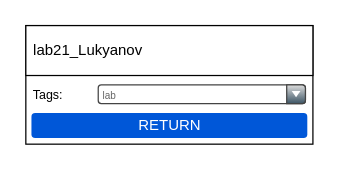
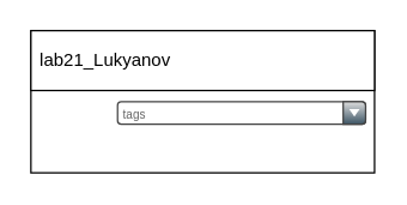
  <mxCell id="0" />
  <mxCell id="1" parent="0" />
  <mxCell id="2" value="" style="rounded=0;whiteSpace=wrap;html=1;" parent="1" vertex="1"><mxGeometry x="20" y="20" width="230" height="95" as="geometry" /></mxCell>
  <mxCell id="3" value="" style="rounded=0;whiteSpace=wrap;html=1;" parent="1" vertex="1"><mxGeometry x="20" y="20" width="230" height="40" as="geometry" /></mxCell>
  <mxCell id="4" value="lab21_Lukyanov" style="text;html=1;strokeColor=none;fillColor=none;align=center;verticalAlign=middle;whiteSpace=wrap;rounded=0;" parent="1" vertex="1"><mxGeometry x="50" y="30" width="40" height="20" as="geometry" /></mxCell>
- <mxCell id="5" value="Tags:" style="text;html=1;strokeColor=none;fillColor=none;align=left;verticalAlign=middle;whiteSpace=wrap;rounded=0;fontSize=10;" parent="1" vertex="1"><mxGeometry x="24" y="65" width="50" height="20" as="geometry" /></mxCell>
- <mxCell id="6" value="RETURN" style="rounded=1;fillColor=#0057D8;align=center;strokeColor=none;html=1;fontColor=#ffffff;fontSize=12" parent="1" vertex="1"><mxGeometry x="24.5" y="90" width="221" height="20" as="geometry" /></mxCell>
- <mxCell id="7" value="lab" style="strokeWidth=1;html=1;shadow=0;dashed=0;shape=mxgraph.ios.iComboBox;spacingTop=2;spacingLeft=2;align=left;strokeColor=#444444;fontColor=#666666;buttonText=;fontSize=8;fillColor=#dddddd;fillColor2=#3D5565;" vertex="1" parent="1"><mxGeometry x="78" y="67.5" width="166" height="15" as="geometry" /></mxCell>
+ <mxCell id="7" value="tags" style="strokeWidth=1;html=1;shadow=0;dashed=0;shape=mxgraph.ios.iComboBox;spacingTop=2;spacingLeft=2;align=left;strokeColor=#444444;fontColor=#666666;buttonText=;fontSize=8;fillColor=#dddddd;fillColor2=#3D5565;" vertex="1" parent="1"><mxGeometry x="78" y="67.5" width="166" height="15" as="geometry" /></mxCell>
